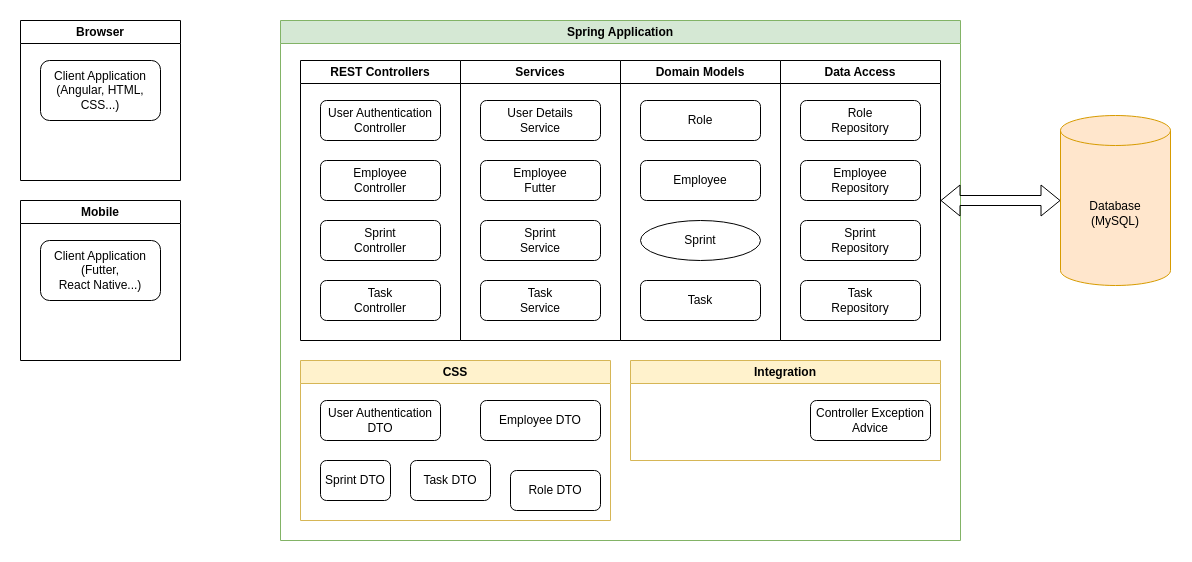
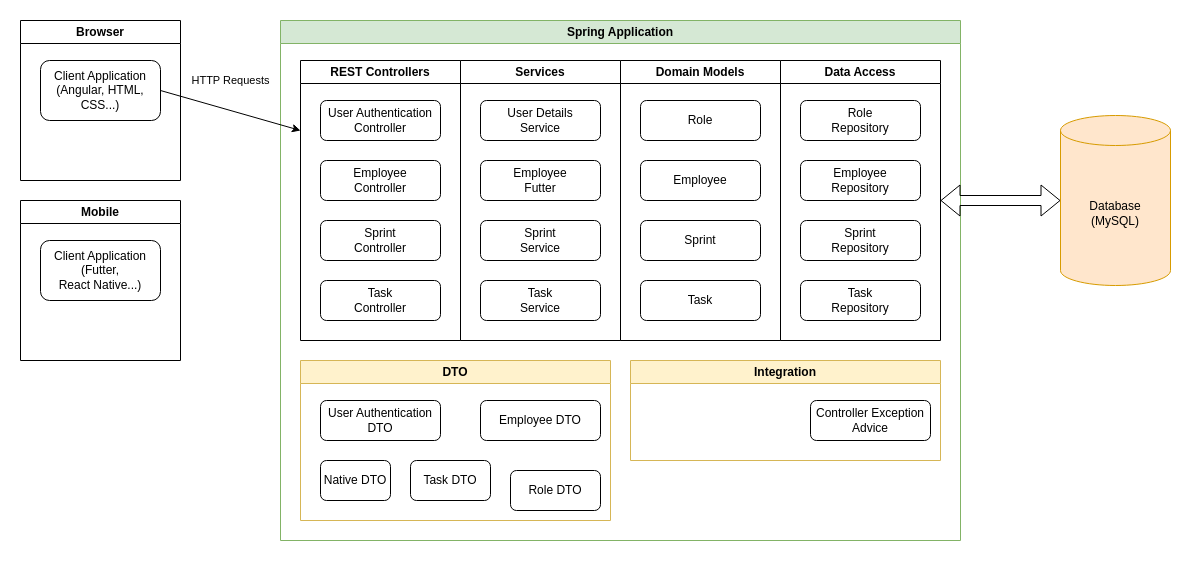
  <mxCell id="0" />
  <mxCell id="1" parent="0" />
  <mxCell id="2" value="Browser" style="swimlane;whiteSpace=wrap;html=1;" parent="1" vertex="1"><mxGeometry x="20" y="20" width="160" height="160" as="geometry" /></mxCell>
  <mxCell id="3" value="Client Application&lt;div&gt;(Angular, HTML, CSS...)&lt;/div&gt;" style="rounded=1;whiteSpace=wrap;html=1;" parent="2" vertex="1"><mxGeometry x="20" y="40" width="120" height="60" as="geometry" /></mxCell>
  <mxCell id="4" value="REST Controllers" style="swimlane;whiteSpace=wrap;html=1;" parent="1" vertex="1"><mxGeometry x="300" y="60" width="160" height="280" as="geometry" /></mxCell>
  <mxCell id="5" value="User Authentication&lt;div&gt;Controller&lt;/div&gt;" style="rounded=1;whiteSpace=wrap;html=1;" parent="4" vertex="1"><mxGeometry x="20" y="40" width="120" height="40" as="geometry" /></mxCell>
  <mxCell id="6" value="Employee&lt;div&gt;Controller&lt;/div&gt;" style="rounded=1;whiteSpace=wrap;html=1;" parent="4" vertex="1"><mxGeometry x="20" y="100" width="120" height="40" as="geometry" /></mxCell>
  <mxCell id="7" value="Sprint&lt;div&gt;Controller&lt;/div&gt;" style="rounded=1;whiteSpace=wrap;html=1;" parent="4" vertex="1"><mxGeometry x="20" y="160" width="120" height="40" as="geometry" /></mxCell>
  <mxCell id="8" value="Task&lt;div&gt;Controller&lt;/div&gt;" style="rounded=1;whiteSpace=wrap;html=1;" parent="4" vertex="1"><mxGeometry x="20" y="220" width="120" height="40" as="geometry" /></mxCell>
  <mxCell id="9" value="Services" style="swimlane;whiteSpace=wrap;html=1;" parent="1" vertex="1"><mxGeometry x="460" y="60" width="160" height="280" as="geometry" /></mxCell>
  <mxCell id="10" value="User Details&lt;div&gt;Service&lt;/div&gt;" style="rounded=1;whiteSpace=wrap;html=1;" parent="9" vertex="1"><mxGeometry x="20" y="40" width="120" height="40" as="geometry" /></mxCell>
  <mxCell id="11" value="Employee&lt;div&gt;Futter&lt;/div&gt;" style="rounded=1;whiteSpace=wrap;html=1;" parent="9" vertex="1"><mxGeometry x="20" y="100" width="120" height="40" as="geometry" /></mxCell>
  <mxCell id="12" value="Sprint&lt;div&gt;Service&lt;/div&gt;" style="rounded=1;whiteSpace=wrap;html=1;" parent="9" vertex="1"><mxGeometry x="20" y="160" width="120" height="40" as="geometry" /></mxCell>
  <mxCell id="13" value="Task&lt;div&gt;Service&lt;/div&gt;" style="rounded=1;whiteSpace=wrap;html=1;" parent="9" vertex="1"><mxGeometry x="20" y="220" width="120" height="40" as="geometry" /></mxCell>
  <mxCell id="14" value="Domain Models" style="swimlane;whiteSpace=wrap;html=1;" parent="1" vertex="1"><mxGeometry x="620" y="60" width="160" height="280" as="geometry" /></mxCell>
  <mxCell id="15" value="Role" style="rounded=1;whiteSpace=wrap;html=1;" parent="14" vertex="1"><mxGeometry x="20" y="40" width="120" height="40" as="geometry" /></mxCell>
  <mxCell id="16" value="Employee" style="rounded=1;whiteSpace=wrap;html=1;" parent="14" vertex="1"><mxGeometry x="20" y="100" width="120" height="40" as="geometry" /></mxCell>
- <mxCell id="17" value="Sprint" style="ellipse;whiteSpace=wrap;html=1;" parent="14" vertex="1"><mxGeometry x="20" y="160" width="120" height="40" as="geometry" /></mxCell>
+ <mxCell id="17" value="Sprint" style="rounded=1;whiteSpace=wrap;html=1;" parent="14" vertex="1"><mxGeometry x="20" y="160" width="120" height="40" as="geometry" /></mxCell>
  <mxCell id="18" value="Task" style="rounded=1;whiteSpace=wrap;html=1;" parent="14" vertex="1"><mxGeometry x="20" y="220" width="120" height="40" as="geometry" /></mxCell>
  <mxCell id="19" value="Data Access" style="swimlane;whiteSpace=wrap;html=1;" parent="1" vertex="1"><mxGeometry x="780" y="60" width="160" height="280" as="geometry" /></mxCell>
  <mxCell id="20" value="Role&lt;div&gt;Repository&lt;/div&gt;" style="rounded=1;whiteSpace=wrap;html=1;" parent="19" vertex="1"><mxGeometry x="20" y="40" width="120" height="40" as="geometry" /></mxCell>
  <mxCell id="21" value="Employee&lt;div&gt;Repository&lt;/div&gt;" style="rounded=1;whiteSpace=wrap;html=1;" parent="19" vertex="1"><mxGeometry x="20" y="100" width="120" height="40" as="geometry" /></mxCell>
  <mxCell id="22" value="Sprint&lt;div&gt;Repository&lt;/div&gt;" style="rounded=1;whiteSpace=wrap;html=1;" parent="19" vertex="1"><mxGeometry x="20" y="160" width="120" height="40" as="geometry" /></mxCell>
  <mxCell id="23" value="Task&lt;div&gt;Repository&lt;/div&gt;" style="rounded=1;whiteSpace=wrap;html=1;" parent="19" vertex="1"><mxGeometry x="20" y="220" width="120" height="40" as="geometry" /></mxCell>
  <mxCell id="24" value="Database&lt;div&gt;(MySQL)&lt;/div&gt;" style="shape=cylinder3;whiteSpace=wrap;html=1;boundedLbl=1;backgroundOutline=1;size=15;fillColor=#ffe6cc;strokeColor=#d79b00;" parent="1" vertex="1"><mxGeometry x="1060" y="115" width="110" height="170" as="geometry" /></mxCell>
  <mxCell id="25" value="Spring Application" style="swimlane;whiteSpace=wrap;html=1;fillColor=#d5e8d4;strokeColor=#82b366;" parent="1" vertex="1"><mxGeometry x="280" y="20" width="680" height="520" as="geometry" /></mxCell>
- <mxCell id="26" value="CSS" style="swimlane;whiteSpace=wrap;html=1;fillColor=#fff2cc;strokeColor=#d6b656;" vertex="1" parent="25"><mxGeometry x="20" y="340" width="310" height="160" as="geometry" /></mxCell>
+ <mxCell id="26" value="DTO" style="swimlane;whiteSpace=wrap;html=1;fillColor=#fff2cc;strokeColor=#d6b656;" vertex="1" parent="25"><mxGeometry x="20" y="340" width="310" height="160" as="geometry" /></mxCell>
  <mxCell id="27" value="User Authentication&lt;div&gt;DTO&lt;/div&gt;" style="rounded=1;whiteSpace=wrap;html=1;" vertex="1" parent="26"><mxGeometry x="20" y="40" width="120" height="40" as="geometry" /></mxCell>
  <mxCell id="28" value="Role&amp;nbsp;&lt;span style=&quot;background-color: initial;&quot;&gt;DTO&lt;/span&gt;" style="rounded=1;whiteSpace=wrap;html=1;" vertex="1" parent="26"><mxGeometry x="210" y="110" width="90" height="40" as="geometry" /></mxCell>
  <mxCell id="29" value="Employee DTO" style="rounded=1;whiteSpace=wrap;html=1;" vertex="1" parent="26"><mxGeometry x="180" y="40" width="120" height="40" as="geometry" /></mxCell>
- <mxCell id="30" value="Sprint DTO" style="rounded=1;whiteSpace=wrap;html=1;" vertex="1" parent="26"><mxGeometry x="20" y="100" width="70" height="40" as="geometry" /></mxCell>
+ <mxCell id="30" value="Native DTO" style="rounded=1;whiteSpace=wrap;html=1;" vertex="1" parent="26"><mxGeometry x="20" y="100" width="70" height="40" as="geometry" /></mxCell>
  <mxCell id="31" value="Task DTO" style="rounded=1;whiteSpace=wrap;html=1;" vertex="1" parent="26"><mxGeometry x="110" y="100" width="80" height="40" as="geometry" /></mxCell>
  <mxCell id="32" value="Integration" style="swimlane;whiteSpace=wrap;html=1;fillColor=#fff2cc;strokeColor=#d6b656;" vertex="1" parent="25"><mxGeometry x="350" y="340" width="310" height="100" as="geometry" /></mxCell>
  <mxCell id="33" value="Controller Exception&lt;div&gt;Advice&lt;/div&gt;" style="rounded=1;whiteSpace=wrap;html=1;" vertex="1" parent="32"><mxGeometry x="180" y="40" width="120" height="40" as="geometry" /></mxCell>
  <mxCell id="34" value="" style="shape=flexArrow;endArrow=classic;startArrow=classic;html=1;rounded=0;exitX=1;exitY=0.5;exitDx=0;exitDy=0;entryX=0;entryY=0.5;entryDx=0;entryDy=0;entryPerimeter=0;" parent="1" source="19" target="24" edge="1"><mxGeometry width="100" height="100" relative="1" as="geometry"><mxPoint x="1010" y="450" as="sourcePoint" /><mxPoint x="1110" y="350" as="targetPoint" /></mxGeometry></mxCell>
+ <mxCell id="35" value="HTTP Requests" style="endArrow=classic;html=1;rounded=0;exitX=1;exitY=0.5;exitDx=0;exitDy=0;entryX=0;entryY=0.25;entryDx=0;entryDy=0;" parent="1" source="3" target="4" edge="1"><mxGeometry x="-0.113" y="29" width="50" height="50" relative="1" as="geometry"><mxPoint x="440" y="240" as="sourcePoint" /><mxPoint x="490" y="190" as="targetPoint" /><mxPoint as="offset" /></mxGeometry></mxCell>
  <mxCell id="36" value="Mobile" style="swimlane;whiteSpace=wrap;html=1;" parent="1" vertex="1"><mxGeometry x="20" y="200" width="160" height="160" as="geometry" /></mxCell>
  <mxCell id="37" value="Client Application&lt;div&gt;(Futter,&lt;/div&gt;&lt;div&gt;React Native...)&lt;/div&gt;" style="rounded=1;whiteSpace=wrap;html=1;" parent="36" vertex="1"><mxGeometry x="20" y="40" width="120" height="60" as="geometry" /></mxCell>
